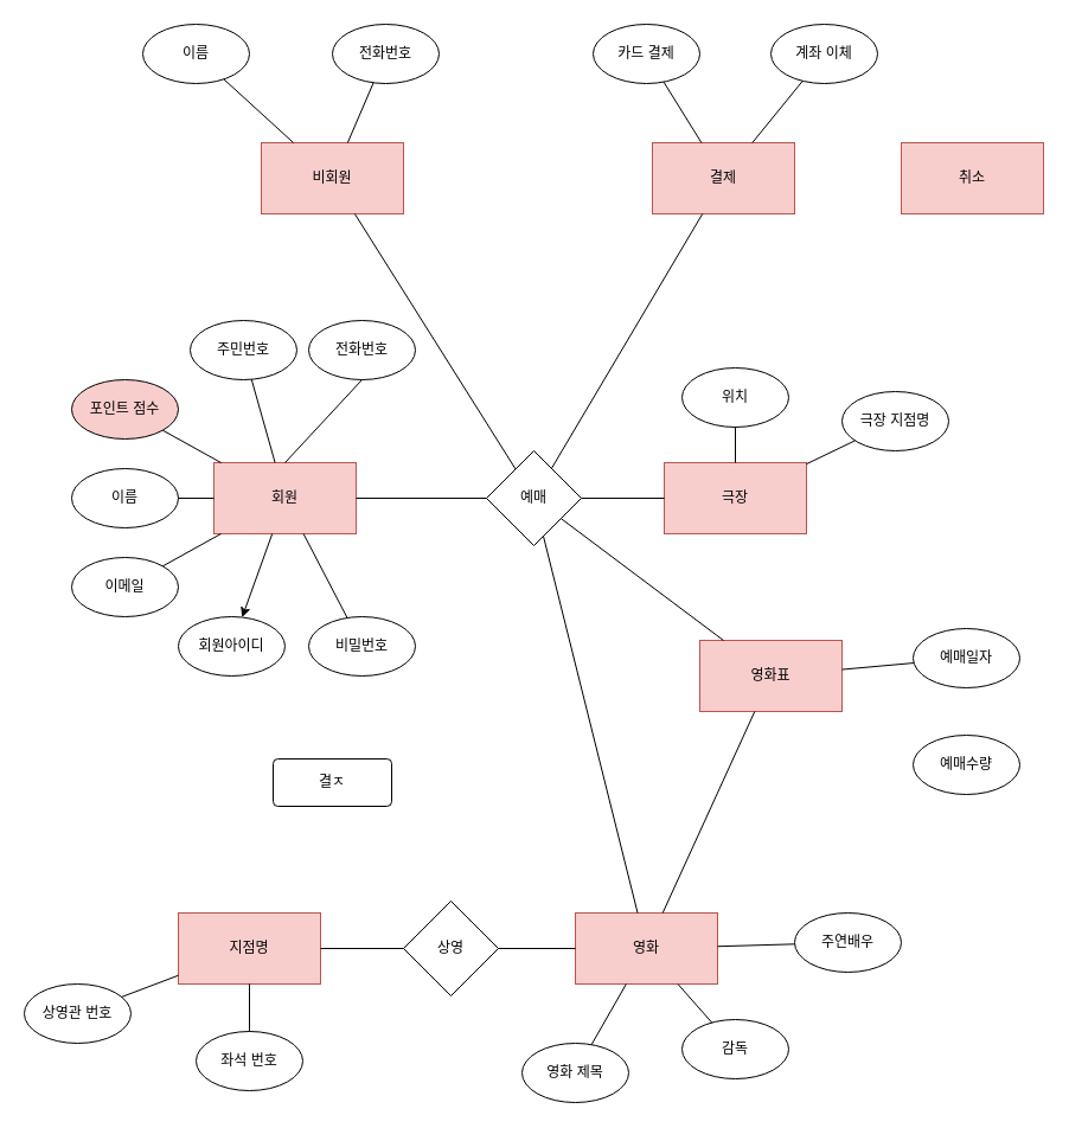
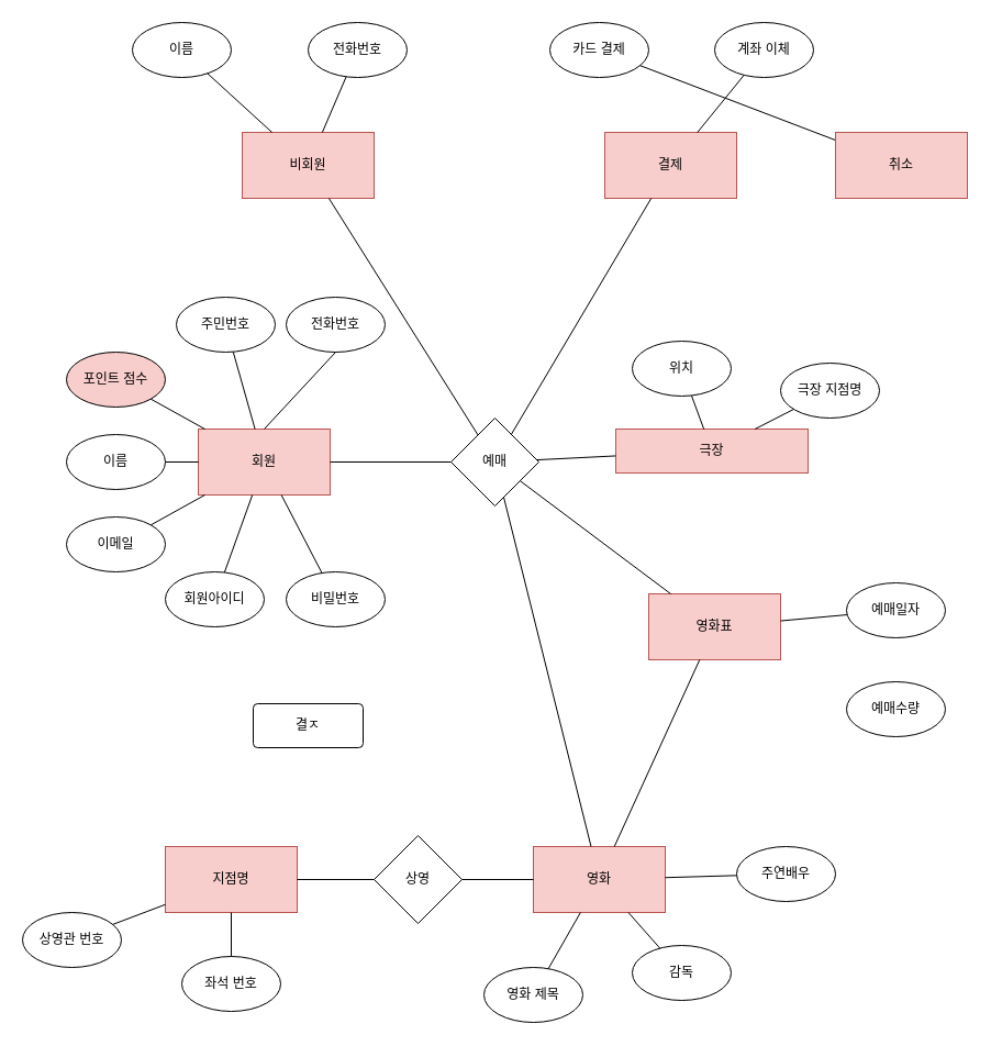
  <mxCell id="0" />
  <mxCell id="1" parent="0" />
  <mxCell id="2" value="회원" style="rounded=0;whiteSpace=wrap;html=1;fillColor=#f8cecc;strokeColor=#b85450;" vertex="1" parent="1"><mxGeometry x="180" y="390" width="120" height="60" as="geometry" /></mxCell>
- <mxCell id="3" value="극장" style="rounded=0;whiteSpace=wrap;html=1;fillColor=#f8cecc;strokeColor=#b85450;" vertex="1" parent="1"><mxGeometry x="560" y="390" width="120" height="60" as="geometry" /></mxCell>
+ <mxCell id="3" value="극장" style="rounded=0;whiteSpace=wrap;html=1;fillColor=#f8cecc;strokeColor=#b85450;" vertex="1" parent="1"><mxGeometry x="560" y="390" width="175" height="40" as="geometry" /></mxCell>
  <mxCell id="4" value="지점명" style="rounded=0;whiteSpace=wrap;html=1;fillColor=#f8cecc;strokeColor=#b85450;" vertex="1" parent="1"><mxGeometry x="150" y="770" width="120" height="60" as="geometry" /></mxCell>
  <mxCell id="5" value="영화" style="rounded=0;whiteSpace=wrap;html=1;fillColor=#f8cecc;strokeColor=#b85450;" vertex="1" parent="1"><mxGeometry x="485" y="770" width="120" height="60" as="geometry" /></mxCell>
  <mxCell id="6" value="예매" style="rhombus;whiteSpace=wrap;html=1;" vertex="1" parent="1"><mxGeometry x="410" y="380" width="80" height="80" as="geometry" /></mxCell>
  <mxCell id="7" value="영화 제목" style="ellipse;whiteSpace=wrap;html=1;" vertex="1" parent="1"><mxGeometry x="440" y="880" width="90" height="50" as="geometry" /></mxCell>
  <mxCell id="8" value="감독&lt;span style=&quot;color: rgba(0, 0, 0, 0); font-family: monospace; font-size: 0px; text-align: start;&quot;&gt;%3CmxGraphModel%3E%3Croot%3E%3CmxCell%20id%3D%220%22%2F%3E%3CmxCell%20id%3D%221%22%20parent%3D%220%22%2F%3E%3CmxCell%20id%3D%222%22%20value%3D%22%EC%98%81%ED%99%94%20%EC%A0%9C%EB%AA%A9%22%20style%3D%22ellipse%3BwhiteSpace%3Dwrap%3Bhtml%3D1%3B%22%20vertex%3D%221%22%20parent%3D%221%22%3E%3CmxGeometry%20x%3D%22570%22%20y%3D%22940%22%20width%3D%2290%22%20height%3D%2250%22%20as%3D%22geometry%22%2F%3E%3C%2FmxCell%3E%3C%2Froot%3E%3C%2FmxGraphModel%3E&lt;/span&gt;" style="ellipse;whiteSpace=wrap;html=1;" vertex="1" parent="1"><mxGeometry x="575" y="860" width="90" height="50" as="geometry" /></mxCell>
  <mxCell id="9" value="주연배우" style="ellipse;whiteSpace=wrap;html=1;" vertex="1" parent="1"><mxGeometry x="670" y="770" width="90" height="50" as="geometry" /></mxCell>
  <mxCell id="10" value="극장 지점명" style="ellipse;whiteSpace=wrap;html=1;" vertex="1" parent="1"><mxGeometry x="710" y="330" width="90" height="50" as="geometry" /></mxCell>
  <mxCell id="11" value="위치" style="ellipse;whiteSpace=wrap;html=1;" vertex="1" parent="1"><mxGeometry x="575" y="310" width="90" height="50" as="geometry" /></mxCell>
  <mxCell id="12" style="edgeStyle=orthogonalEdgeStyle;rounded=0;orthogonalLoop=1;jettySize=auto;html=1;exitX=1;exitY=1;exitDx=0;exitDy=0;" edge="1" parent="1" source="13"><mxGeometry relative="1" as="geometry"><mxPoint x="120" y="440" as="targetPoint" /></mxGeometry></mxCell>
  <mxCell id="13" value="이름" style="ellipse;whiteSpace=wrap;html=1;" vertex="1" parent="1"><mxGeometry x="60" y="395" width="90" height="50" as="geometry" /></mxCell>
  <mxCell id="14" value="비밀번호" style="ellipse;whiteSpace=wrap;html=1;" vertex="1" parent="1"><mxGeometry x="260" y="520" width="90" height="50" as="geometry" /></mxCell>
  <mxCell id="15" value="주민번호" style="ellipse;whiteSpace=wrap;html=1;" vertex="1" parent="1"><mxGeometry x="160" y="270" width="90" height="50" as="geometry" /></mxCell>
  <mxCell id="16" value="전화번호" style="ellipse;whiteSpace=wrap;html=1;" vertex="1" parent="1"><mxGeometry x="260" y="270" width="90" height="50" as="geometry" /></mxCell>
  <mxCell id="17" value="회원아이디" style="ellipse;whiteSpace=wrap;html=1;" vertex="1" parent="1"><mxGeometry x="150" y="520" width="90" height="50" as="geometry" /></mxCell>
  <mxCell id="18" value="이메일" style="ellipse;whiteSpace=wrap;html=1;" vertex="1" parent="1"><mxGeometry x="60" y="470" width="90" height="50" as="geometry" /></mxCell>
  <mxCell id="19" value="예매수량" style="ellipse;whiteSpace=wrap;html=1;" vertex="1" parent="1"><mxGeometry x="770" y="620" width="90" height="50" as="geometry" /></mxCell>
  <mxCell id="20" value="예매일자" style="ellipse;whiteSpace=wrap;html=1;" vertex="1" parent="1"><mxGeometry x="770" y="530" width="90" height="50" as="geometry" /></mxCell>
  <mxCell id="21" value="비회원" style="rounded=0;whiteSpace=wrap;html=1;fillColor=#f8cecc;strokeColor=#b85450;" vertex="1" parent="1"><mxGeometry x="220" y="120" width="120" height="60" as="geometry" /></mxCell>
  <mxCell id="22" value="이름" style="ellipse;whiteSpace=wrap;html=1;" vertex="1" parent="1"><mxGeometry x="120" y="20" width="90" height="50" as="geometry" /></mxCell>
  <mxCell id="23" value="전화번호" style="ellipse;whiteSpace=wrap;html=1;" vertex="1" parent="1"><mxGeometry x="280" y="20" width="90" height="50" as="geometry" /></mxCell>
  <mxCell id="24" value="포인트 점수" style="ellipse;whiteSpace=wrap;html=1;fillColor=#f8cecc;" vertex="1" parent="1"><mxGeometry x="60" y="320" width="90" height="50" as="geometry" /></mxCell>
  <mxCell id="25" value="상영" style="rhombus;whiteSpace=wrap;html=1;" vertex="1" parent="1"><mxGeometry x="340" y="760" width="80" height="80" as="geometry" /></mxCell>
  <mxCell id="26" value="영화표" style="rounded=0;whiteSpace=wrap;html=1;fillColor=#f8cecc;strokeColor=#b85450;" vertex="1" parent="1"><mxGeometry x="590" y="540" width="120" height="60" as="geometry" /></mxCell>
  <mxCell id="27" value="" style="endArrow=none;html=1;rounded=0;entryX=0.5;entryY=1;entryDx=0;entryDy=0;exitX=0.5;exitY=0;exitDx=0;exitDy=0;" edge="1" parent="1" source="2" target="16"><mxGeometry width="50" height="50" relative="1" as="geometry"><mxPoint x="420" y="360" as="sourcePoint" /><mxPoint x="470" y="310" as="targetPoint" /></mxGeometry></mxCell>
  <mxCell id="28" value="" style="endArrow=none;html=1;rounded=0;" edge="1" parent="1" source="15" target="2"><mxGeometry relative="1" as="geometry"><mxPoint x="360" y="330" as="sourcePoint" /><mxPoint x="520" y="330" as="targetPoint" /></mxGeometry></mxCell>
  <mxCell id="29" value="" style="endArrow=none;html=1;rounded=0;" edge="1" parent="1" source="13" target="2"><mxGeometry relative="1" as="geometry"><mxPoint x="221.764" y="329.716" as="sourcePoint" /><mxPoint x="241.6" y="400" as="targetPoint" /></mxGeometry></mxCell>
  <mxCell id="30" value="" style="endArrow=none;html=1;rounded=0;" edge="1" parent="1" source="2" target="18"><mxGeometry relative="1" as="geometry"><mxPoint x="195.084" y="469.996" as="sourcePoint" /><mxPoint x="214.92" y="540.28" as="targetPoint" /></mxGeometry></mxCell>
  <mxCell id="31" value="" style="endArrow=none;html=1;rounded=0;" edge="1" parent="1" source="24" target="2"><mxGeometry relative="1" as="geometry"><mxPoint x="241.764" y="349.716" as="sourcePoint" /><mxPoint x="261.6" y="420" as="targetPoint" /></mxGeometry></mxCell>
- <mxCell id="32" value="" style="endArrow=classic;html=1;rounded=0;" edge="1" parent="1" source="2" target="17"><mxGeometry relative="1" as="geometry"><mxPoint x="196" y="460" as="sourcePoint" /><mxPoint x="146.82" y="487.322" as="targetPoint" /></mxGeometry></mxCell>
+ <mxCell id="32" value="" style="endArrow=none;html=1;rounded=0;" edge="1" parent="1" source="2" target="17"><mxGeometry relative="1" as="geometry"><mxPoint x="196" y="460" as="sourcePoint" /><mxPoint x="146.82" y="487.322" as="targetPoint" /></mxGeometry></mxCell>
  <mxCell id="33" value="" style="endArrow=none;html=1;rounded=0;" edge="1" parent="1" source="2" target="14"><mxGeometry relative="1" as="geometry"><mxPoint x="206" y="470" as="sourcePoint" /><mxPoint x="156.82" y="497.322" as="targetPoint" /></mxGeometry></mxCell>
  <mxCell id="34" value="" style="endArrow=none;html=1;rounded=0;" edge="1" parent="1" source="22" target="21"><mxGeometry relative="1" as="geometry"><mxPoint x="221.764" y="329.716" as="sourcePoint" /><mxPoint x="241.6" y="400" as="targetPoint" /></mxGeometry></mxCell>
  <mxCell id="35" value="" style="endArrow=none;html=1;rounded=0;" edge="1" parent="1" source="23" target="21"><mxGeometry relative="1" as="geometry"><mxPoint x="330.003" y="80.004" as="sourcePoint" /><mxPoint x="374.43" y="106.66" as="targetPoint" /></mxGeometry></mxCell>
  <mxCell id="36" value="" style="endArrow=none;html=1;rounded=0;" edge="1" parent="1" source="2" target="6"><mxGeometry width="50" height="50" relative="1" as="geometry"><mxPoint x="327.5" y="440" as="sourcePoint" /><mxPoint x="392.5" y="370" as="targetPoint" /></mxGeometry></mxCell>
  <mxCell id="37" value="" style="endArrow=none;html=1;rounded=0;" edge="1" parent="1" source="4" target="25"><mxGeometry relative="1" as="geometry"><mxPoint x="360" y="630" as="sourcePoint" /><mxPoint x="520" y="630" as="targetPoint" /></mxGeometry></mxCell>
  <mxCell id="38" value="" style="endArrow=none;html=1;rounded=0;" edge="1" parent="1" source="25" target="5"><mxGeometry relative="1" as="geometry"><mxPoint x="360" y="630" as="sourcePoint" /><mxPoint x="520" y="630" as="targetPoint" /></mxGeometry></mxCell>
  <mxCell id="39" value="" style="endArrow=none;html=1;rounded=0;" edge="1" parent="1" source="6" target="3"><mxGeometry relative="1" as="geometry"><mxPoint x="360" y="470" as="sourcePoint" /><mxPoint x="520" y="470" as="targetPoint" /></mxGeometry></mxCell>
  <mxCell id="40" value="" style="endArrow=none;html=1;rounded=0;" edge="1" parent="1" source="11" target="3"><mxGeometry relative="1" as="geometry"><mxPoint x="500" y="430" as="sourcePoint" /><mxPoint x="570" y="430" as="targetPoint" /></mxGeometry></mxCell>
  <mxCell id="41" value="" style="endArrow=none;html=1;rounded=0;" edge="1" parent="1" source="3" target="10"><mxGeometry relative="1" as="geometry"><mxPoint x="500" y="430" as="sourcePoint" /><mxPoint x="570" y="430" as="targetPoint" /></mxGeometry></mxCell>
  <mxCell id="42" value="" style="endArrow=none;html=1;rounded=0;" edge="1" parent="1" source="26" target="20"><mxGeometry relative="1" as="geometry"><mxPoint x="690" y="401.111" as="sourcePoint" /><mxPoint x="730.994" y="381.373" as="targetPoint" /></mxGeometry></mxCell>
  <mxCell id="43" value="" style="endArrow=none;html=1;rounded=0;" edge="1" parent="1" source="26" target="5"><mxGeometry relative="1" as="geometry"><mxPoint x="750" y="590" as="sourcePoint" /><mxPoint x="786.413" y="577.862" as="targetPoint" /></mxGeometry></mxCell>
  <mxCell id="44" value="" style="endArrow=none;html=1;rounded=0;" edge="1" parent="1" source="5" target="9"><mxGeometry relative="1" as="geometry"><mxPoint x="750" y="630" as="sourcePoint" /><mxPoint x="786.413" y="642.138" as="targetPoint" /></mxGeometry></mxCell>
  <mxCell id="45" value="" style="endArrow=none;html=1;rounded=0;" edge="1" parent="1" source="5" target="8"><mxGeometry relative="1" as="geometry"><mxPoint x="620" y="808.182" as="sourcePoint" /><mxPoint x="680.067" y="806.362" as="targetPoint" /></mxGeometry></mxCell>
  <mxCell id="46" value="" style="endArrow=none;html=1;rounded=0;" edge="1" parent="1" source="5" target="7"><mxGeometry relative="1" as="geometry"><mxPoint x="584.706" y="840" as="sourcePoint" /><mxPoint x="611.278" y="872.266" as="targetPoint" /></mxGeometry></mxCell>
  <mxCell id="47" value="좌석 번호" style="ellipse;whiteSpace=wrap;html=1;" vertex="1" parent="1"><mxGeometry x="165" y="870" width="90" height="50" as="geometry" /></mxCell>
  <mxCell id="48" value="상영관 번호" style="ellipse;whiteSpace=wrap;html=1;" vertex="1" parent="1"><mxGeometry y="830" width="90" height="50" as="geometry" x="20" /></mxCell>
  <mxCell id="49" value="" style="endArrow=none;html=1;rounded=0;" edge="1" parent="1" source="4" target="47"><mxGeometry relative="1" as="geometry"><mxPoint x="280" y="810" as="sourcePoint" /><mxPoint x="350" y="810" as="targetPoint" /></mxGeometry></mxCell>
  <mxCell id="50" value="" style="endArrow=none;html=1;rounded=0;" edge="1" parent="1" source="4" target="48"><mxGeometry relative="1" as="geometry"><mxPoint x="220" y="840" as="sourcePoint" /><mxPoint x="220" y="880" as="targetPoint" /></mxGeometry></mxCell>
  <mxCell id="51" value="" style="endArrow=none;html=1;rounded=0;" edge="1" parent="1" source="6" target="5"><mxGeometry relative="1" as="geometry"><mxPoint x="360" y="570" as="sourcePoint" /><mxPoint x="520" y="570" as="targetPoint" /></mxGeometry></mxCell>
  <mxCell id="52" value="" style="endArrow=none;html=1;rounded=0;" edge="1" parent="1" source="6" target="26"><mxGeometry relative="1" as="geometry"><mxPoint x="360" y="370" as="sourcePoint" /><mxPoint x="520" y="370" as="targetPoint" /></mxGeometry></mxCell>
  <mxCell id="53" value="" style="endArrow=none;html=1;rounded=0;" edge="1" parent="1" source="21" target="6"><mxGeometry relative="1" as="geometry"><mxPoint x="500" y="430" as="sourcePoint" /><mxPoint x="570" y="430" as="targetPoint" /></mxGeometry></mxCell>
  <mxCell id="54" value="결제" style="rounded=0;whiteSpace=wrap;html=1;fillColor=#f8cecc;strokeColor=#b85450;" vertex="1" parent="1"><mxGeometry x="550" y="120" width="120" height="60" as="geometry" /></mxCell>
  <mxCell id="55" value="카드 결제" style="ellipse;whiteSpace=wrap;html=1;" vertex="1" parent="1"><mxGeometry x="500" y="20" width="90" height="50" as="geometry" /></mxCell>
  <mxCell id="56" value="계좌 이체" style="ellipse;whiteSpace=wrap;html=1;" vertex="1" parent="1"><mxGeometry x="650" y="20" width="90" height="50" as="geometry" /></mxCell>
- <mxCell id="57" value="" style="endArrow=none;html=1;rounded=0;" edge="1" parent="1" source="55" target="54"><mxGeometry relative="1" as="geometry"><mxPoint x="360" y="270" as="sourcePoint" /><mxPoint x="520" y="270" as="targetPoint" /></mxGeometry></mxCell>
+ <mxCell id="57" value="" style="endArrow=none;html=1;rounded=0;" edge="1" parent="1" source="55" target="60"><mxGeometry relative="1" as="geometry"><mxPoint x="360" y="270" as="sourcePoint" /><mxPoint x="520" y="270" as="targetPoint" /></mxGeometry></mxCell>
  <mxCell id="58" value="" style="endArrow=none;html=1;rounded=0;" edge="1" parent="1" source="56" target="54"><mxGeometry relative="1" as="geometry"><mxPoint x="578.621" y="97.759" as="sourcePoint" /><mxPoint x="605.294" y="130" as="targetPoint" /></mxGeometry></mxCell>
  <mxCell id="59" value="" style="endArrow=none;html=1;rounded=0;" edge="1" parent="1" source="6" target="54"><mxGeometry relative="1" as="geometry"><mxPoint x="360" y="370" as="sourcePoint" /><mxPoint x="520" y="370" as="targetPoint" /></mxGeometry></mxCell>
  <mxCell id="60" value="취소" style="rounded=0;whiteSpace=wrap;html=1;fillColor=#f8cecc;strokeColor=#b85450;" vertex="1" parent="1"><mxGeometry x="760" y="120" width="120" height="60" as="geometry" /></mxCell>
  <mxCell id="61" value="결ㅈ" style="rounded=1;arcSize=10;whiteSpace=wrap;html=1;align=center;" vertex="1" parent="1"><mxGeometry x="230" y="640" width="100" height="40" as="geometry" /></mxCell>
